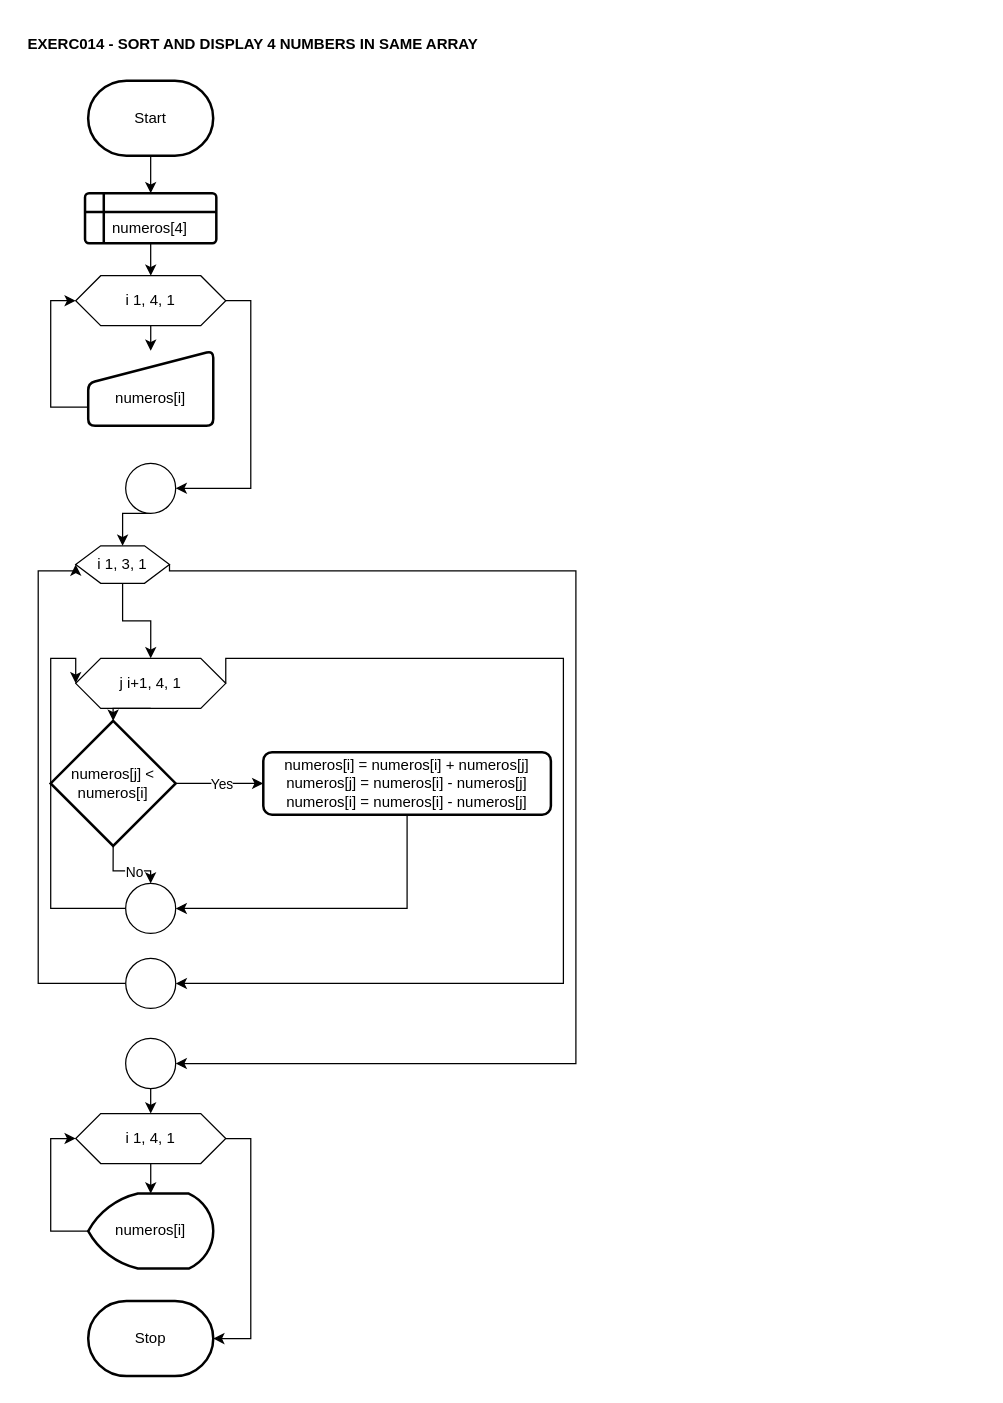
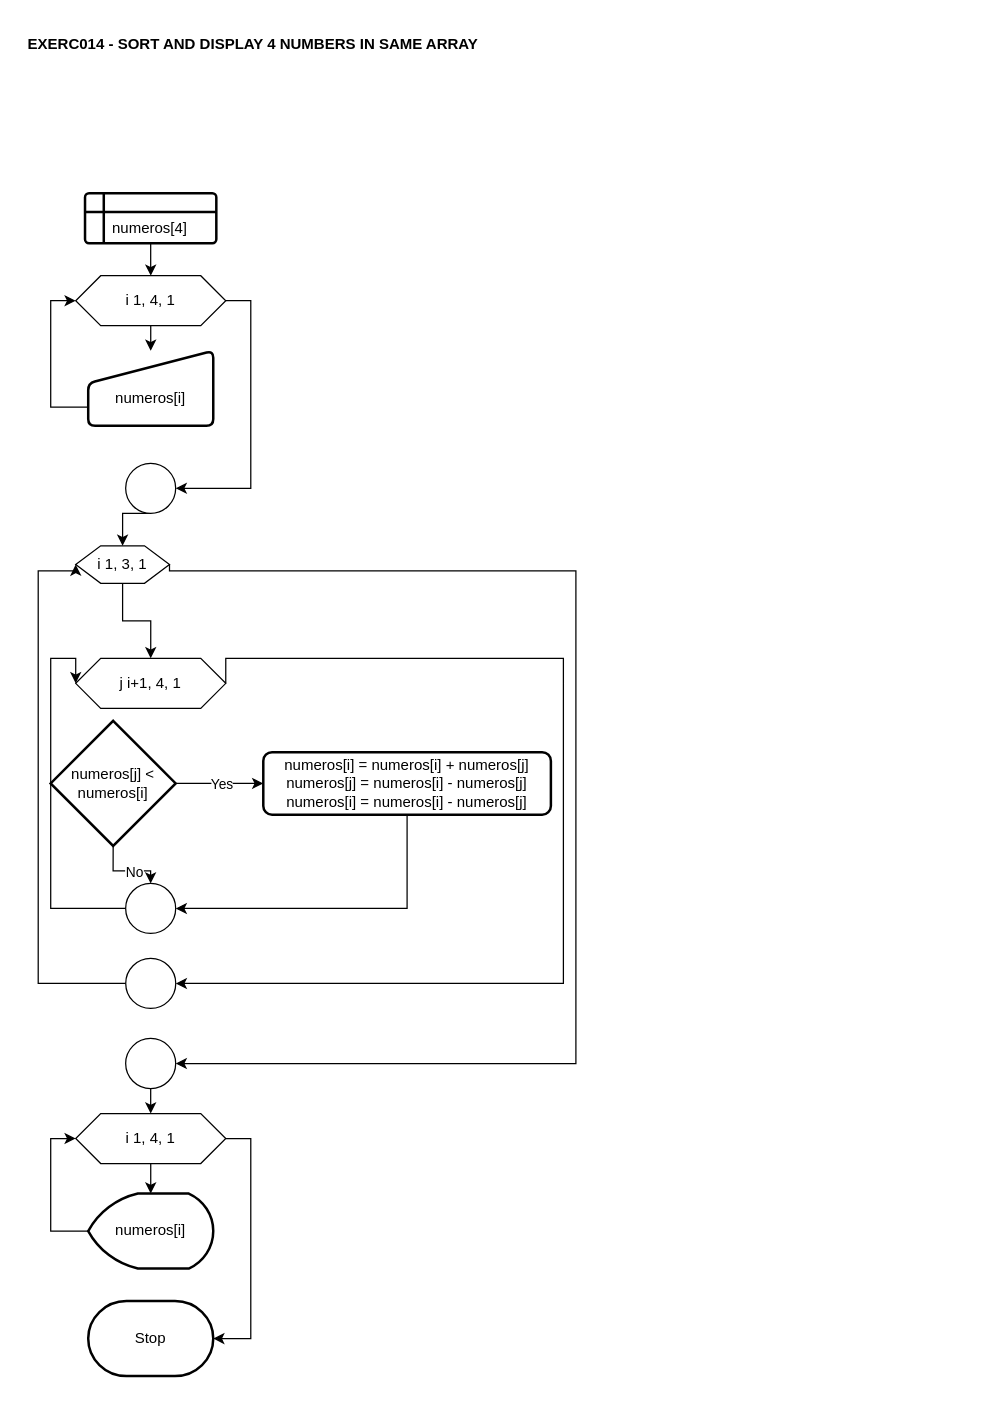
  <mxCell id="0" />
  <mxCell id="1" parent="0" />
  <mxCell id="2" value="EXERC014 - SORT AND DISPLAY 4 NUMBERS IN SAME ARRAY" style="text;html=1;align=left;verticalAlign=middle;whiteSpace=wrap;rounded=0;fontStyle=1" parent="1" vertex="1"><mxGeometry x="20" y="20" width="760" height="30" as="geometry" /></mxCell>
- <mxCell id="3" style="edgeStyle=orthogonalEdgeStyle;rounded=0;orthogonalLoop=1;jettySize=auto;html=1;exitX=0.5;exitY=1;exitDx=0;exitDy=0;exitPerimeter=0;entryX=0.5;entryY=0;entryDx=0;entryDy=0;" parent="1" source="4" target="6" edge="1"><mxGeometry relative="1" as="geometry" /></mxCell>
- <mxCell id="4" value="Start" style="strokeWidth=2;html=1;shape=mxgraph.flowchart.terminator;whiteSpace=wrap;" parent="1" vertex="1"><mxGeometry x="69.94" y="64" width="100" height="60" as="geometry" /></mxCell>
  <mxCell id="5" style="edgeStyle=orthogonalEdgeStyle;rounded=0;orthogonalLoop=1;jettySize=auto;html=1;exitX=0.5;exitY=1;exitDx=0;exitDy=0;entryX=0.5;entryY=0;entryDx=0;entryDy=0;" parent="1" source="6" target="10" edge="1"><mxGeometry relative="1" as="geometry" /></mxCell>
  <mxCell id="6" value="&lt;div&gt;&lt;br&gt;&lt;/div&gt;&lt;div&gt;numeros[4]&lt;/div&gt;" style="shape=internalStorage;whiteSpace=wrap;html=1;dx=15;dy=15;rounded=1;arcSize=8;strokeWidth=2;" parent="1" vertex="1"><mxGeometry x="67.44" y="154" width="105" height="40" as="geometry" /></mxCell>
  <mxCell id="7" style="edgeStyle=orthogonalEdgeStyle;rounded=0;orthogonalLoop=1;jettySize=auto;html=1;exitX=0;exitY=0.75;exitDx=0;exitDy=0;entryX=0;entryY=0.5;entryDx=0;entryDy=0;" parent="1" source="8" target="10" edge="1"><mxGeometry relative="1" as="geometry" /></mxCell>
  <mxCell id="8" value="&lt;div&gt;&lt;br&gt;&lt;/div&gt;&lt;div&gt;numeros[i]&lt;/div&gt;" style="html=1;strokeWidth=2;shape=manualInput;whiteSpace=wrap;rounded=1;size=26;arcSize=11;" parent="1" vertex="1"><mxGeometry x="69.99" y="280" width="100" height="60" as="geometry" /></mxCell>
  <mxCell id="9" style="edgeStyle=orthogonalEdgeStyle;rounded=0;orthogonalLoop=1;jettySize=auto;html=1;exitX=0.5;exitY=1;exitDx=0;exitDy=0;entryX=0.5;entryY=0;entryDx=0;entryDy=0;" parent="1" source="10" target="8" edge="1"><mxGeometry relative="1" as="geometry" /></mxCell>
  <mxCell id="10" value="i 1, 4, 1" style="shape=hexagon;perimeter=hexagonPerimeter2;whiteSpace=wrap;html=1;fixedSize=1;" parent="1" vertex="1"><mxGeometry x="59.99" y="220" width="120" height="40" as="geometry" /></mxCell>
  <mxCell id="11" value="Stop" style="strokeWidth=2;html=1;shape=mxgraph.flowchart.terminator;whiteSpace=wrap;" parent="1" vertex="1"><mxGeometry x="69.99" y="1040" width="100" height="60" as="geometry" /></mxCell>
  <mxCell id="12" style="edgeStyle=orthogonalEdgeStyle;rounded=0;orthogonalLoop=1;jettySize=auto;html=1;exitX=0.5;exitY=1;exitDx=0;exitDy=0;entryX=0.5;entryY=0;entryDx=0;entryDy=0;" parent="1" source="13" target="14" edge="1"><mxGeometry relative="1" as="geometry" /></mxCell>
  <mxCell id="13" value="i 1, 3, 1" style="shape=hexagon;perimeter=hexagonPerimeter2;whiteSpace=wrap;html=1;fixedSize=1;" parent="1" vertex="1"><mxGeometry x="59.99" y="436" width="75" height="30" as="geometry" /></mxCell>
  <mxCell id="14" value="j i+1, 4, 1" style="shape=hexagon;perimeter=hexagonPerimeter2;whiteSpace=wrap;html=1;fixedSize=1;" parent="1" vertex="1"><mxGeometry x="59.99" y="526" width="120" height="40" as="geometry" /></mxCell>
  <mxCell id="15" style="edgeStyle=orthogonalEdgeStyle;rounded=0;orthogonalLoop=1;jettySize=auto;html=1;exitX=1;exitY=0.5;exitDx=0;exitDy=0;exitPerimeter=0;" parent="1" source="19" target="20" edge="1"><mxGeometry relative="1" as="geometry" /></mxCell>
  <mxCell id="16" value="Yes" style="edgeLabel;html=1;align=center;verticalAlign=middle;resizable=0;points=[];" parent="15" vertex="1" connectable="0"><mxGeometry x="0.119" relative="1" as="geometry"><mxPoint x="-2" as="offset" /></mxGeometry></mxCell>
  <mxCell id="17" style="edgeStyle=orthogonalEdgeStyle;rounded=0;orthogonalLoop=1;jettySize=auto;html=1;exitX=0.5;exitY=1;exitDx=0;exitDy=0;exitPerimeter=0;" parent="1" source="19" target="22" edge="1"><mxGeometry relative="1" as="geometry" /></mxCell>
  <mxCell id="18" value="No" style="edgeLabel;html=1;align=center;verticalAlign=middle;resizable=0;points=[];" parent="17" vertex="1" connectable="0"><mxGeometry x="0.219" relative="1" as="geometry"><mxPoint as="offset" /></mxGeometry></mxCell>
  <mxCell id="19" value="numeros[j] &amp;lt; numeros[i]" style="strokeWidth=2;html=1;shape=mxgraph.flowchart.decision;whiteSpace=wrap;" parent="1" vertex="1"><mxGeometry x="39.94" y="576" width="100" height="100" as="geometry" /></mxCell>
  <mxCell id="20" value="&lt;div&gt;numeros[i] = numeros[i] + numeros[j]&lt;/div&gt;&lt;div&gt;numeros[j] = numeros[i] - numeros[j]&lt;/div&gt;&lt;div&gt;numeros[i] = numeros[i] - numeros[j]&lt;/div&gt;" style="rounded=1;whiteSpace=wrap;html=1;absoluteArcSize=1;arcSize=14;strokeWidth=2;" parent="1" vertex="1"><mxGeometry x="210" y="601" width="230" height="50" as="geometry" /></mxCell>
  <mxCell id="21" style="edgeStyle=orthogonalEdgeStyle;rounded=0;orthogonalLoop=1;jettySize=auto;html=1;exitX=0;exitY=0.5;exitDx=0;exitDy=0;exitPerimeter=0;entryX=0;entryY=0.5;entryDx=0;entryDy=0;" parent="1" source="22" target="14" edge="1"><mxGeometry relative="1" as="geometry"><Array as="points"><mxPoint x="40" y="726" /><mxPoint x="40" y="526" /></Array></mxGeometry></mxCell>
  <mxCell id="22" value="" style="verticalLabelPosition=bottom;verticalAlign=top;html=1;shape=mxgraph.flowchart.on-page_reference;" parent="1" vertex="1"><mxGeometry x="99.94" y="706" width="40" height="40" as="geometry" /></mxCell>
  <mxCell id="23" style="edgeStyle=orthogonalEdgeStyle;rounded=0;orthogonalLoop=1;jettySize=auto;html=1;exitX=0.5;exitY=1;exitDx=0;exitDy=0;entryX=0.5;entryY=0;entryDx=0;entryDy=0;entryPerimeter=0;" parent="1" source="24" target="34" edge="1"><mxGeometry relative="1" as="geometry"><mxPoint x="119.99" y="950" as="targetPoint" /></mxGeometry></mxCell>
  <mxCell id="24" value="i 1, 4, 1" style="shape=hexagon;perimeter=hexagonPerimeter2;whiteSpace=wrap;html=1;fixedSize=1;" parent="1" vertex="1"><mxGeometry x="59.99" y="890" width="120" height="40" as="geometry" /></mxCell>
- <mxCell id="25" style="edgeStyle=orthogonalEdgeStyle;rounded=0;orthogonalLoop=1;jettySize=auto;html=1;exitX=0.5;exitY=1;exitDx=0;exitDy=0;entryX=0.5;entryY=0;entryDx=0;entryDy=0;entryPerimeter=0;" parent="1" source="14" target="19" edge="1"><mxGeometry relative="1" as="geometry" /></mxCell>
  <mxCell id="26" style="edgeStyle=orthogonalEdgeStyle;rounded=0;orthogonalLoop=1;jettySize=auto;html=1;exitX=0.5;exitY=1;exitDx=0;exitDy=0;entryX=1;entryY=0.5;entryDx=0;entryDy=0;entryPerimeter=0;" parent="1" source="20" target="22" edge="1"><mxGeometry relative="1" as="geometry" /></mxCell>
  <mxCell id="27" style="edgeStyle=orthogonalEdgeStyle;rounded=0;orthogonalLoop=1;jettySize=auto;html=1;exitX=0;exitY=0.5;exitDx=0;exitDy=0;exitPerimeter=0;entryX=0;entryY=0.5;entryDx=0;entryDy=0;" parent="1" source="28" target="13" edge="1"><mxGeometry relative="1" as="geometry"><Array as="points"><mxPoint x="30" y="786" /><mxPoint x="30" y="456" /></Array></mxGeometry></mxCell>
  <mxCell id="28" value="" style="verticalLabelPosition=bottom;verticalAlign=top;html=1;shape=mxgraph.flowchart.on-page_reference;" parent="1" vertex="1"><mxGeometry x="99.99" y="766" width="40" height="40" as="geometry" /></mxCell>
  <mxCell id="29" style="edgeStyle=orthogonalEdgeStyle;rounded=0;orthogonalLoop=1;jettySize=auto;html=1;exitX=1;exitY=0.5;exitDx=0;exitDy=0;entryX=1;entryY=0.5;entryDx=0;entryDy=0;entryPerimeter=0;" parent="1" source="14" target="28" edge="1"><mxGeometry relative="1" as="geometry"><Array as="points"><mxPoint x="450" y="526" /><mxPoint x="450" y="786" /></Array></mxGeometry></mxCell>
  <mxCell id="30" style="edgeStyle=orthogonalEdgeStyle;rounded=0;orthogonalLoop=1;jettySize=auto;html=1;exitX=0.5;exitY=1;exitDx=0;exitDy=0;exitPerimeter=0;entryX=0.5;entryY=0;entryDx=0;entryDy=0;" parent="1" source="31" target="13" edge="1"><mxGeometry relative="1" as="geometry" /></mxCell>
  <mxCell id="31" value="" style="verticalLabelPosition=bottom;verticalAlign=top;html=1;shape=mxgraph.flowchart.on-page_reference;" parent="1" vertex="1"><mxGeometry x="99.94" y="370" width="40" height="40" as="geometry" /></mxCell>
  <mxCell id="32" style="edgeStyle=orthogonalEdgeStyle;rounded=0;orthogonalLoop=1;jettySize=auto;html=1;exitX=1;exitY=0.5;exitDx=0;exitDy=0;entryX=1;entryY=0.5;entryDx=0;entryDy=0;entryPerimeter=0;" parent="1" source="10" target="31" edge="1"><mxGeometry relative="1" as="geometry" /></mxCell>
  <mxCell id="33" style="edgeStyle=orthogonalEdgeStyle;rounded=0;orthogonalLoop=1;jettySize=auto;html=1;exitX=0;exitY=0.5;exitDx=0;exitDy=0;exitPerimeter=0;entryX=0;entryY=0.5;entryDx=0;entryDy=0;" edge="1" parent="1" source="34" target="24"><mxGeometry relative="1" as="geometry" /></mxCell>
  <mxCell id="34" value="&lt;div&gt;&lt;span style=&quot;background-color: transparent; color: light-dark(rgb(0, 0, 0), rgb(255, 255, 255));&quot;&gt;numeros[i]&lt;/span&gt;&lt;/div&gt;" style="strokeWidth=2;html=1;shape=mxgraph.flowchart.display;whiteSpace=wrap;" vertex="1" parent="1"><mxGeometry x="69.99" y="954" width="100" height="60" as="geometry" /></mxCell>
  <mxCell id="35" style="edgeStyle=orthogonalEdgeStyle;rounded=0;orthogonalLoop=1;jettySize=auto;html=1;exitX=0.5;exitY=1;exitDx=0;exitDy=0;exitPerimeter=0;entryX=0.5;entryY=0;entryDx=0;entryDy=0;" edge="1" parent="1" source="36" target="24"><mxGeometry relative="1" as="geometry" /></mxCell>
  <mxCell id="36" value="" style="verticalLabelPosition=bottom;verticalAlign=top;html=1;shape=mxgraph.flowchart.on-page_reference;" vertex="1" parent="1"><mxGeometry x="99.94" y="830" width="40" height="40" as="geometry" /></mxCell>
  <mxCell id="37" style="edgeStyle=orthogonalEdgeStyle;rounded=0;orthogonalLoop=1;jettySize=auto;html=1;exitX=1;exitY=0.5;exitDx=0;exitDy=0;entryX=1;entryY=0.5;entryDx=0;entryDy=0;entryPerimeter=0;" edge="1" parent="1" source="24" target="11"><mxGeometry relative="1" as="geometry" /></mxCell>
  <mxCell id="38" style="edgeStyle=orthogonalEdgeStyle;rounded=0;orthogonalLoop=1;jettySize=auto;html=1;exitX=1;exitY=0.5;exitDx=0;exitDy=0;entryX=1;entryY=0.5;entryDx=0;entryDy=0;entryPerimeter=0;" edge="1" parent="1" source="13" target="36"><mxGeometry relative="1" as="geometry"><Array as="points"><mxPoint x="460" y="456" /><mxPoint x="460" y="850" /></Array></mxGeometry></mxCell>
